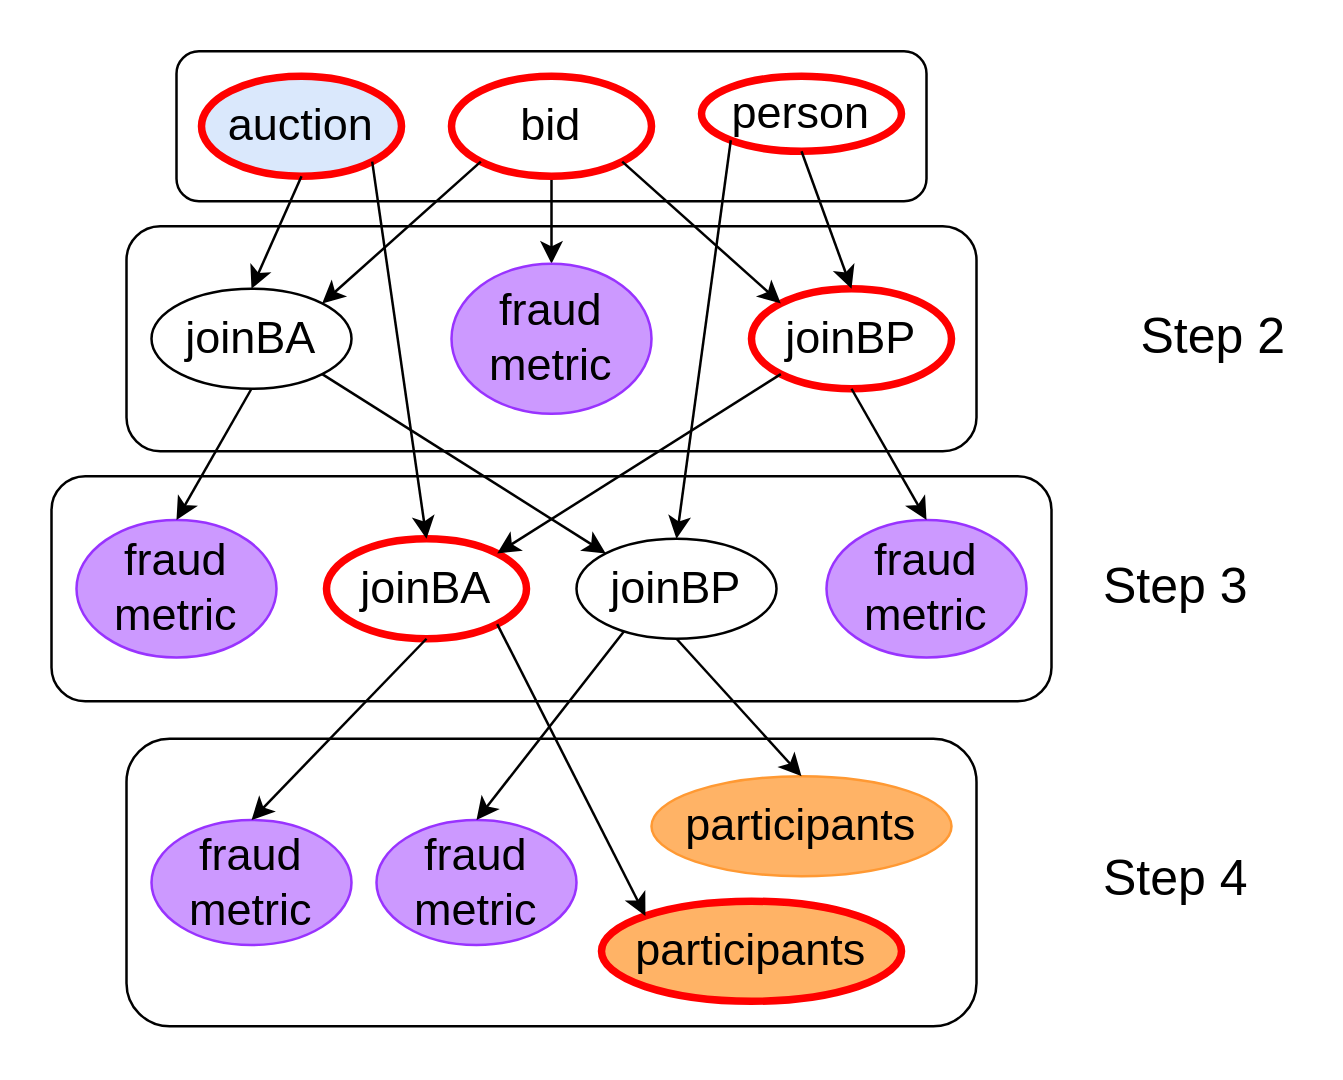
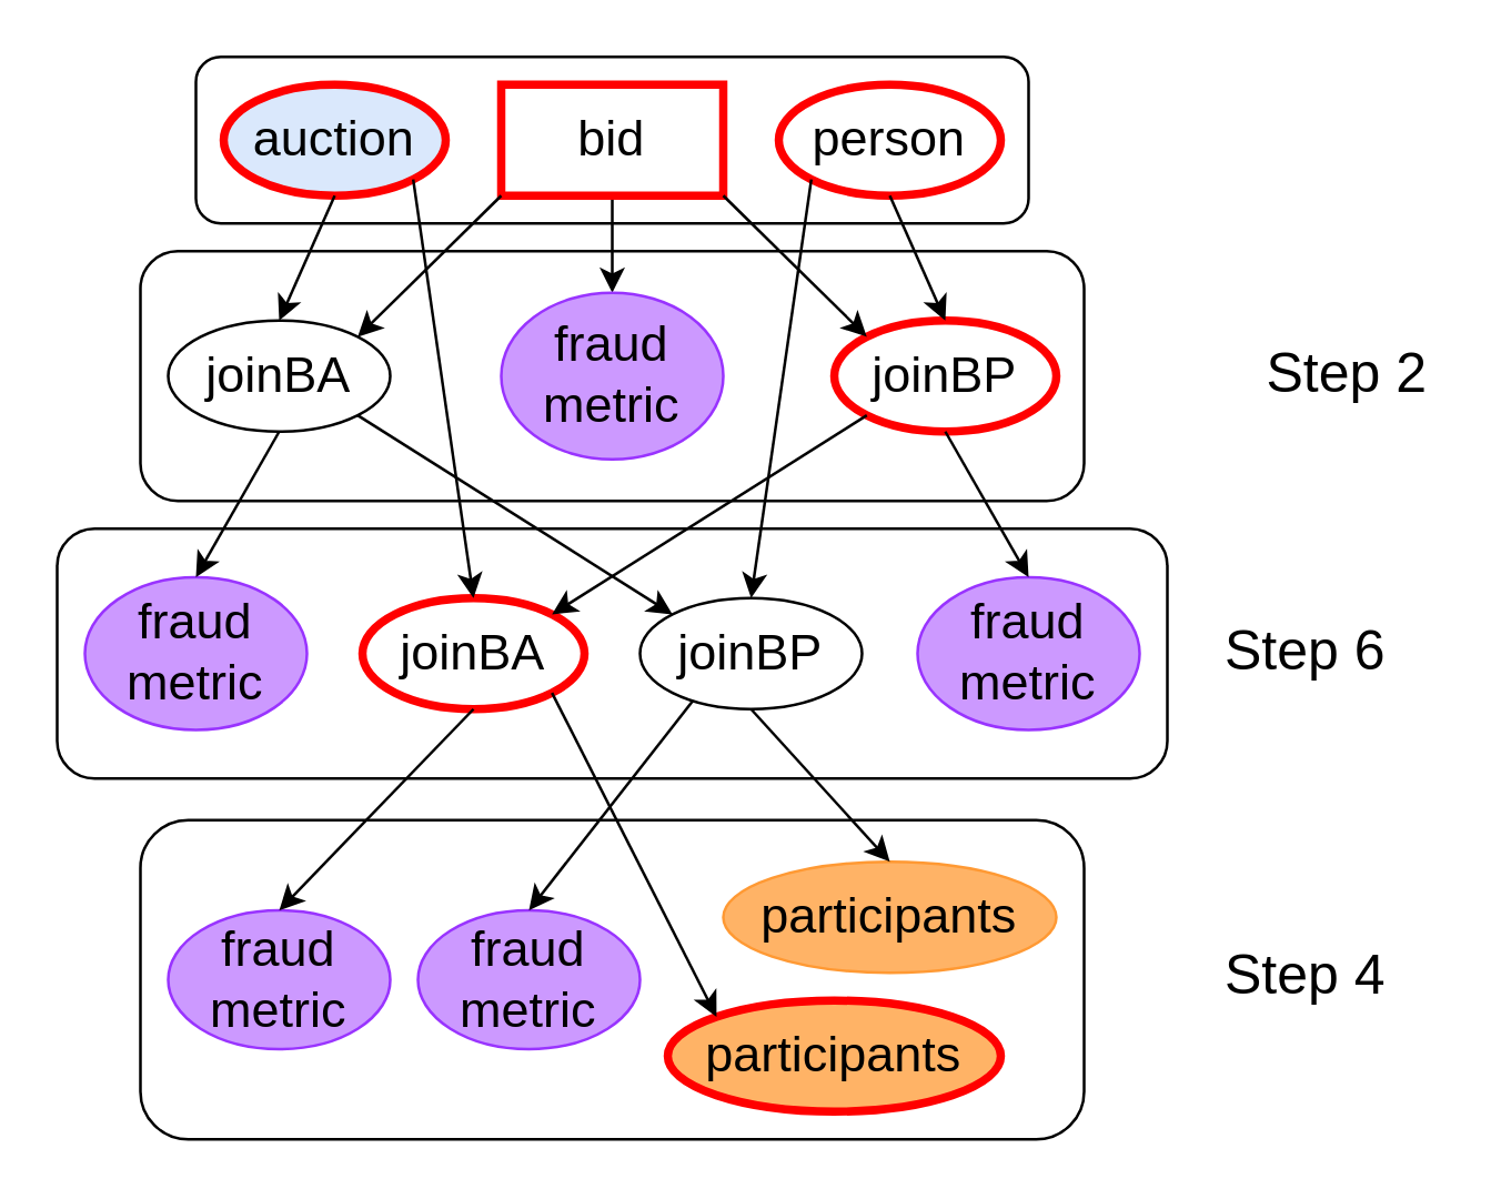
  <mxCell id="0" />
  <mxCell id="1" parent="0" />
  <mxCell id="2" value="" style="rounded=1;whiteSpace=wrap;html=1;strokeColor=#000000;fillColor=none;" vertex="1" parent="1"><mxGeometry x="50" y="295" width="340" height="115" as="geometry" /></mxCell>
  <mxCell id="3" value="" style="rounded=1;whiteSpace=wrap;html=1;strokeColor=#000000;fillColor=none;" vertex="1" parent="1"><mxGeometry x="20" y="190" width="400" height="90" as="geometry" /></mxCell>
  <mxCell id="4" value="" style="rounded=1;whiteSpace=wrap;html=1;strokeColor=#000000;fillColor=none;" vertex="1" parent="1"><mxGeometry x="70" y="20" width="300" height="60" as="geometry" /></mxCell>
  <mxCell id="5" value="" style="rounded=1;whiteSpace=wrap;html=1;strokeColor=#000000;fillColor=none;" vertex="1" parent="1"><mxGeometry x="50" y="90" width="340" height="90" as="geometry" /></mxCell>
  <mxCell id="6" value="&lt;font style=&quot;font-size: 18px&quot;&gt;auction&lt;/font&gt;" style="ellipse;whiteSpace=wrap;html=1;strokeWidth=3;strokeColor=#FF0000;fillColor=#dae8fc;" parent="1" vertex="1"><mxGeometry x="80" y="30" width="80" height="40" as="geometry" /></mxCell>
  <mxCell id="7" style="edgeStyle=orthogonalEdgeStyle;rounded=0;orthogonalLoop=1;jettySize=auto;html=1;entryX=0.5;entryY=0;entryDx=0;entryDy=0;" edge="1" parent="1" source="8" target="11"><mxGeometry relative="1" as="geometry" /></mxCell>
- <mxCell id="8" value="&lt;font style=&quot;font-size: 18px&quot;&gt;bid&lt;/font&gt;" style="ellipse;whiteSpace=wrap;html=1;strokeWidth=3;strokeColor=#FF0000;" parent="1" vertex="1"><mxGeometry x="180" y="30" width="80" height="40" as="geometry" /></mxCell>
- <mxCell id="9" value="&lt;font style=&quot;font-size: 18px&quot;&gt;person&lt;/font&gt;" style="ellipse;whiteSpace=wrap;html=1;strokeWidth=3;strokeColor=#FF0000;" parent="1" vertex="1"><mxGeometry x="280" y="30" width="80" height="30" as="geometry" /></mxCell>
+ <mxCell id="8" value="&lt;font style=&quot;font-size: 18px&quot;&gt;bid&lt;/font&gt;" style="whiteSpace=wrap;html=1;strokeWidth=3;strokeColor=#FF0000;rounded=0;" parent="1" vertex="1"><mxGeometry x="180" y="30" width="80" height="40" as="geometry" /></mxCell>
+ <mxCell id="9" value="&lt;font style=&quot;font-size: 18px&quot;&gt;person&lt;/font&gt;" style="ellipse;whiteSpace=wrap;html=1;strokeWidth=3;strokeColor=#FF0000;" parent="1" vertex="1"><mxGeometry x="280" y="30" width="80" height="40" as="geometry" /></mxCell>
  <mxCell id="10" value="&lt;font style=&quot;font-size: 18px&quot;&gt;joinBA&lt;/font&gt;" style="ellipse;whiteSpace=wrap;html=1;fillColor=#FFFFFF;" parent="1" vertex="1"><mxGeometry x="60" y="115" width="80" height="40" as="geometry" /></mxCell>
  <mxCell id="11" value="&lt;font style=&quot;font-size: 18px&quot;&gt;fraud metric&lt;/font&gt;" style="ellipse;whiteSpace=wrap;html=1;fillColor=#CC99FF;strokeColor=#9933FF;" parent="1" vertex="1"><mxGeometry x="180" y="105" width="80" height="60" as="geometry" /></mxCell>
  <mxCell id="12" value="&lt;font style=&quot;font-size: 18px&quot;&gt;participants&lt;/font&gt;" style="ellipse;whiteSpace=wrap;html=1;fillColor=#FFB366;strokeColor=#FF9933;" parent="1" vertex="1"><mxGeometry x="260" y="310" width="120" height="40" as="geometry" /></mxCell>
  <mxCell id="13" value="&lt;font style=&quot;font-size: 18px&quot;&gt;joinBP&lt;/font&gt;" style="ellipse;whiteSpace=wrap;html=1;fillColor=#FFFFFF;strokeWidth=3;strokeColor=#FF0000;" parent="1" vertex="1"><mxGeometry x="300" y="115" width="80" height="40" as="geometry" /></mxCell>
  <mxCell id="14" value="&lt;font style=&quot;font-size: 18px&quot;&gt;fraud metric&lt;/font&gt;" style="ellipse;whiteSpace=wrap;html=1;fillColor=#CC99FF;strokeColor=#9933FF;" vertex="1" parent="1"><mxGeometry x="30" y="207.5" width="80" height="55" as="geometry" /></mxCell>
  <mxCell id="15" value="&lt;font style=&quot;font-size: 18px&quot;&gt;fraud metric&lt;/font&gt;" style="ellipse;whiteSpace=wrap;html=1;fillColor=#CC99FF;strokeColor=#9933FF;" vertex="1" parent="1"><mxGeometry x="330" y="207.5" width="80" height="55" as="geometry" /></mxCell>
  <mxCell id="16" value="&lt;font style=&quot;font-size: 18px&quot;&gt;fraud metric&lt;/font&gt;" style="ellipse;whiteSpace=wrap;html=1;fillColor=#CC99FF;strokeColor=#9933FF;" vertex="1" parent="1"><mxGeometry x="60" y="327.5" width="80" height="50" as="geometry" /></mxCell>
  <mxCell id="17" value="" style="endArrow=classic;html=1;exitX=1;exitY=1;exitDx=0;exitDy=0;entryX=0;entryY=0;entryDx=0;entryDy=0;" edge="1" parent="1" source="8" target="13"><mxGeometry width="50" height="50" relative="1" as="geometry"><mxPoint x="500" y="430" as="sourcePoint" /><mxPoint x="300" y="110" as="targetPoint" /></mxGeometry></mxCell>
  <mxCell id="18" value="" style="endArrow=classic;html=1;exitX=0;exitY=1;exitDx=0;exitDy=0;entryX=1;entryY=0;entryDx=0;entryDy=0;" edge="1" parent="1" source="8" target="10"><mxGeometry width="50" height="50" relative="1" as="geometry"><mxPoint x="258.284" y="74.142" as="sourcePoint" /><mxPoint x="321.716" y="145.858" as="targetPoint" /></mxGeometry></mxCell>
  <mxCell id="19" value="&lt;font style=&quot;font-size: 18px&quot;&gt;joinBP&lt;/font&gt;" style="ellipse;whiteSpace=wrap;html=1;fillColor=#FFFFFF;" vertex="1" parent="1"><mxGeometry x="230" y="215" width="80" height="40" as="geometry" /></mxCell>
  <mxCell id="20" value="&lt;font style=&quot;font-size: 18px&quot;&gt;joinBA&lt;/font&gt;" style="ellipse;whiteSpace=wrap;html=1;fillColor=#FFFFFF;strokeWidth=3;strokeColor=#FF0000;" vertex="1" parent="1"><mxGeometry x="130" y="215" width="80" height="40" as="geometry" /></mxCell>
  <mxCell id="21" value="" style="endArrow=classic;html=1;exitX=1;exitY=1;exitDx=0;exitDy=0;entryX=0;entryY=0;entryDx=0;entryDy=0;" edge="1" parent="1" source="10" target="19"><mxGeometry width="50" height="50" relative="1" as="geometry"><mxPoint x="501.716" y="57.072" as="sourcePoint" /><mxPoint x="230" y="210" as="targetPoint" /></mxGeometry></mxCell>
  <mxCell id="22" value="" style="endArrow=classic;html=1;exitX=1;exitY=1;exitDx=0;exitDy=0;entryX=0.5;entryY=0;entryDx=0;entryDy=0;" edge="1" parent="1" source="6" target="20"><mxGeometry width="50" height="50" relative="1" as="geometry"><mxPoint x="511.716" y="67.072" as="sourcePoint" /><mxPoint x="470" y="202.93" as="targetPoint" /></mxGeometry></mxCell>
  <mxCell id="23" value="" style="endArrow=classic;html=1;exitX=0;exitY=1;exitDx=0;exitDy=0;entryX=1;entryY=0;entryDx=0;entryDy=0;" edge="1" parent="1" source="13" target="20"><mxGeometry width="50" height="50" relative="1" as="geometry"><mxPoint x="521.716" y="77.072" as="sourcePoint" /><mxPoint x="480" y="212.93" as="targetPoint" /></mxGeometry></mxCell>
  <mxCell id="24" value="" style="endArrow=classic;html=1;exitX=0.5;exitY=1;exitDx=0;exitDy=0;entryX=0.5;entryY=0;entryDx=0;entryDy=0;" edge="1" parent="1" source="10" target="14"><mxGeometry width="50" height="50" relative="1" as="geometry"><mxPoint x="321.716" y="74.142" as="sourcePoint" /><mxPoint x="280" y="210" as="targetPoint" /></mxGeometry></mxCell>
  <mxCell id="25" value="" style="endArrow=classic;html=1;exitX=0.5;exitY=1;exitDx=0;exitDy=0;entryX=0.5;entryY=0;entryDx=0;entryDy=0;" edge="1" parent="1" source="13" target="15"><mxGeometry width="50" height="50" relative="1" as="geometry"><mxPoint x="321.716" y="159.142" as="sourcePoint" /><mxPoint x="208.284" y="215.858" as="targetPoint" /></mxGeometry></mxCell>
  <mxCell id="26" value="" style="endArrow=classic;html=1;exitX=0.5;exitY=1;exitDx=0;exitDy=0;entryX=0.5;entryY=0;entryDx=0;entryDy=0;" edge="1" parent="1" source="19" target="12"><mxGeometry width="50" height="50" relative="1" as="geometry"><mxPoint x="591.716" y="120.002" as="sourcePoint" /><mxPoint x="280" y="300" as="targetPoint" /></mxGeometry></mxCell>
  <mxCell id="27" value="" style="endArrow=classic;html=1;exitX=0.5;exitY=1;exitDx=0;exitDy=0;entryX=0.5;entryY=0;entryDx=0;entryDy=0;" edge="1" parent="1" source="20" target="16"><mxGeometry width="50" height="50" relative="1" as="geometry"><mxPoint x="280" y="265" as="sourcePoint" /><mxPoint x="290" y="340" as="targetPoint" /></mxGeometry></mxCell>
  <mxCell id="28" value="" style="endArrow=classic;html=1;exitX=0;exitY=1;exitDx=0;exitDy=0;entryX=0.5;entryY=0;entryDx=0;entryDy=0;" edge="1" parent="1" source="9" target="19"><mxGeometry width="50" height="50" relative="1" as="geometry"><mxPoint x="280" y="265" as="sourcePoint" /><mxPoint x="290" y="330" as="targetPoint" /></mxGeometry></mxCell>
  <mxCell id="29" value="" style="endArrow=classic;html=1;exitX=0.5;exitY=1;exitDx=0;exitDy=0;entryX=0.5;entryY=0;entryDx=0;entryDy=0;" edge="1" parent="1" source="9" target="13"><mxGeometry width="50" height="50" relative="1" as="geometry"><mxPoint x="290" y="275" as="sourcePoint" /><mxPoint x="300" y="340" as="targetPoint" /></mxGeometry></mxCell>
  <mxCell id="30" value="" style="endArrow=classic;html=1;exitX=0.5;exitY=1;exitDx=0;exitDy=0;entryX=0.5;entryY=0;entryDx=0;entryDy=0;" edge="1" parent="1" source="6" target="10"><mxGeometry width="50" height="50" relative="1" as="geometry"><mxPoint x="301.716" y="74.142" as="sourcePoint" /><mxPoint x="100" y="100" as="targetPoint" /></mxGeometry></mxCell>
  <mxCell id="31" value="&lt;font style=&quot;font-size: 18px&quot;&gt;participants&lt;/font&gt;" style="ellipse;whiteSpace=wrap;html=1;fillColor=#FFB366;strokeWidth=3;strokeColor=#FF0000;" vertex="1" parent="1"><mxGeometry x="240" y="360" width="120" height="40" as="geometry" /></mxCell>
  <mxCell id="32" value="" style="endArrow=classic;html=1;exitX=1;exitY=1;exitDx=0;exitDy=0;entryX=0;entryY=0;entryDx=0;entryDy=0;" edge="1" parent="1" source="20" target="31"><mxGeometry width="50" height="50" relative="1" as="geometry"><mxPoint x="280" y="265" as="sourcePoint" /><mxPoint x="330" y="315" as="targetPoint" /></mxGeometry></mxCell>
  <mxCell id="33" value="&lt;font style=&quot;font-size: 18px&quot;&gt;fraud metric&lt;/font&gt;" style="ellipse;whiteSpace=wrap;html=1;fillColor=#CC99FF;strokeColor=#9933FF;" vertex="1" parent="1"><mxGeometry x="150" y="327.5" width="80" height="50" as="geometry" /></mxCell>
  <mxCell id="34" value="" style="endArrow=classic;html=1;exitX=0.238;exitY=0.925;exitDx=0;exitDy=0;entryX=0.5;entryY=0;entryDx=0;entryDy=0;exitPerimeter=0;" edge="1" parent="1" source="19" target="33"><mxGeometry width="50" height="50" relative="1" as="geometry"><mxPoint x="208.284" y="259.142" as="sourcePoint" /><mxPoint x="287.574" y="375.858" as="targetPoint" /></mxGeometry></mxCell>
  <mxCell id="35" value="&lt;font style=&quot;font-size: 20px&quot;&gt;Step 2&lt;br&gt;&lt;/font&gt;" style="text;html=1;strokeColor=none;fillColor=none;align=center;verticalAlign=middle;whiteSpace=wrap;rounded=0;" vertex="1" parent="1"><mxGeometry x="455" y="122.5" width="60" height="20" as="geometry" /></mxCell>
- <mxCell id="36" value="&lt;font style=&quot;font-size: 20px&quot;&gt;Step 3&lt;br&gt;&lt;/font&gt;" style="text;html=1;strokeColor=none;fillColor=none;align=center;verticalAlign=middle;whiteSpace=wrap;rounded=0;" vertex="1" parent="1"><mxGeometry x="440" y="222.5" width="60" height="20" as="geometry" /></mxCell>
+ <mxCell id="36" value="&lt;font style=&quot;font-size: 20px&quot;&gt;Step 6&lt;br&gt;&lt;/font&gt;" style="text;html=1;strokeColor=none;fillColor=none;align=center;verticalAlign=middle;whiteSpace=wrap;rounded=0;" vertex="1" parent="1"><mxGeometry x="440" y="222.5" width="60" height="20" as="geometry" /></mxCell>
  <mxCell id="37" value="&lt;font style=&quot;font-size: 20px&quot;&gt;Step 4&lt;br&gt;&lt;/font&gt;" style="text;html=1;strokeColor=none;fillColor=none;align=center;verticalAlign=middle;whiteSpace=wrap;rounded=0;" vertex="1" parent="1"><mxGeometry x="440" y="340" width="60" height="20" as="geometry" /></mxCell>
